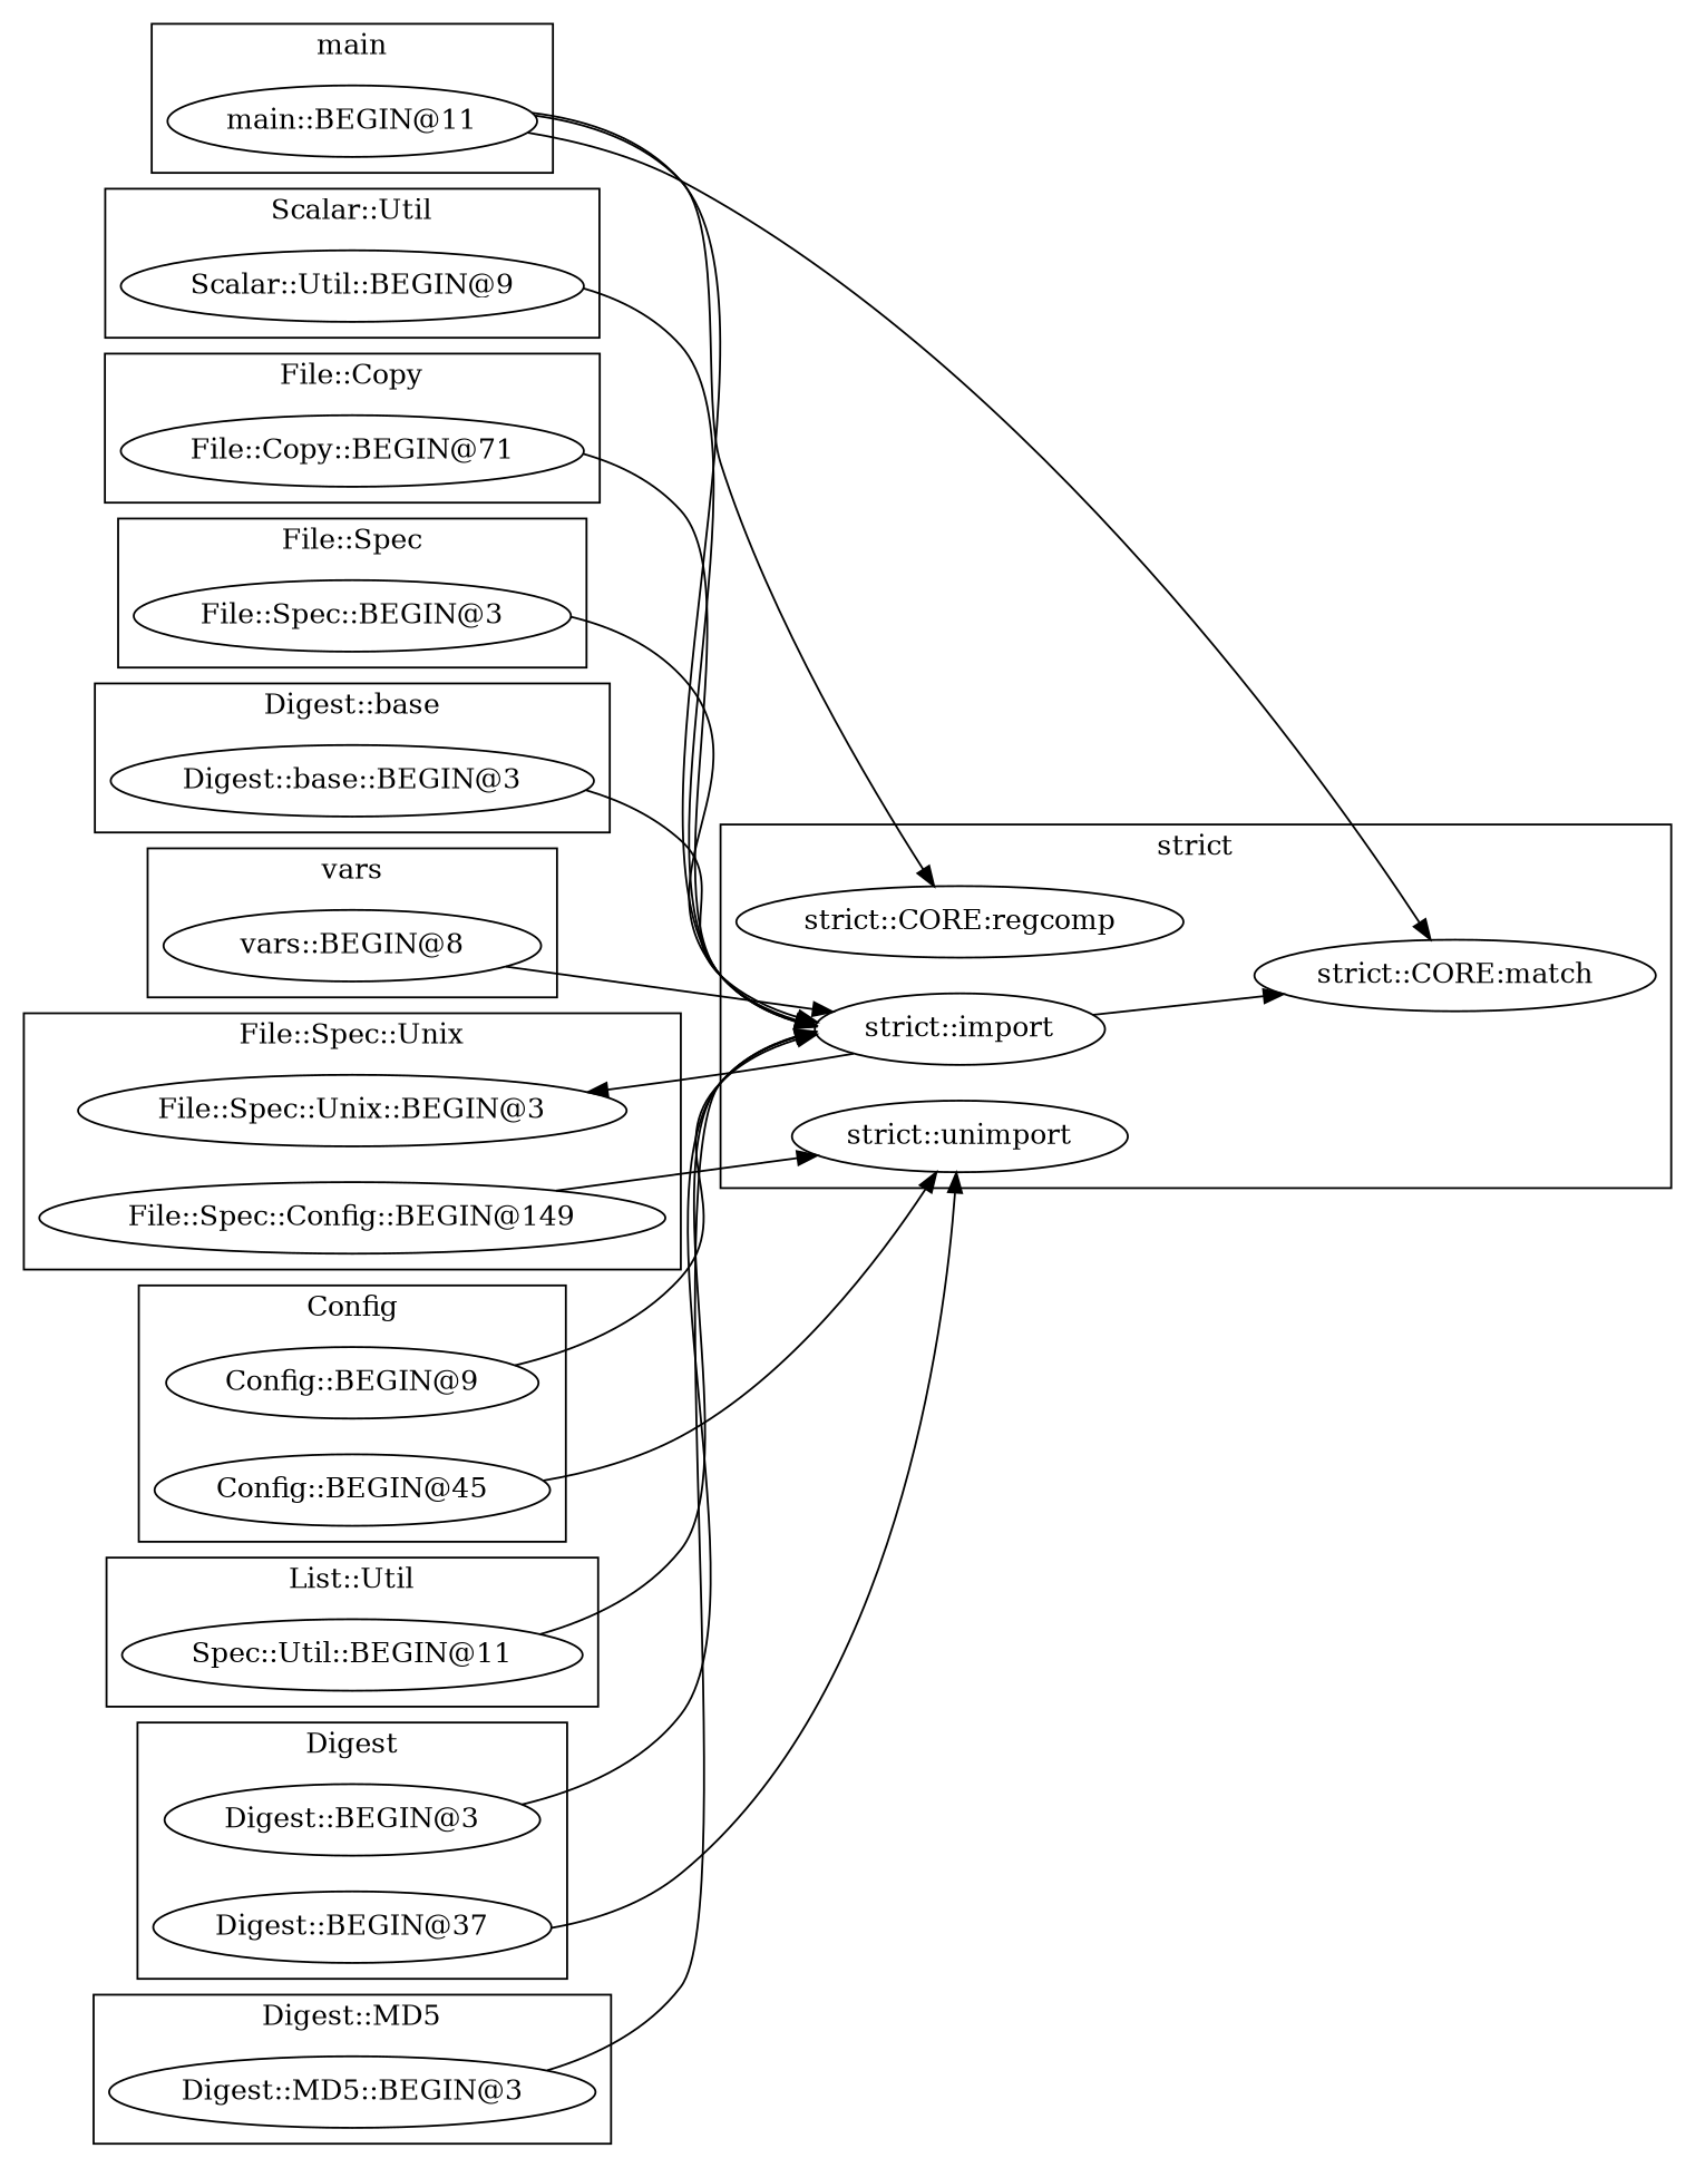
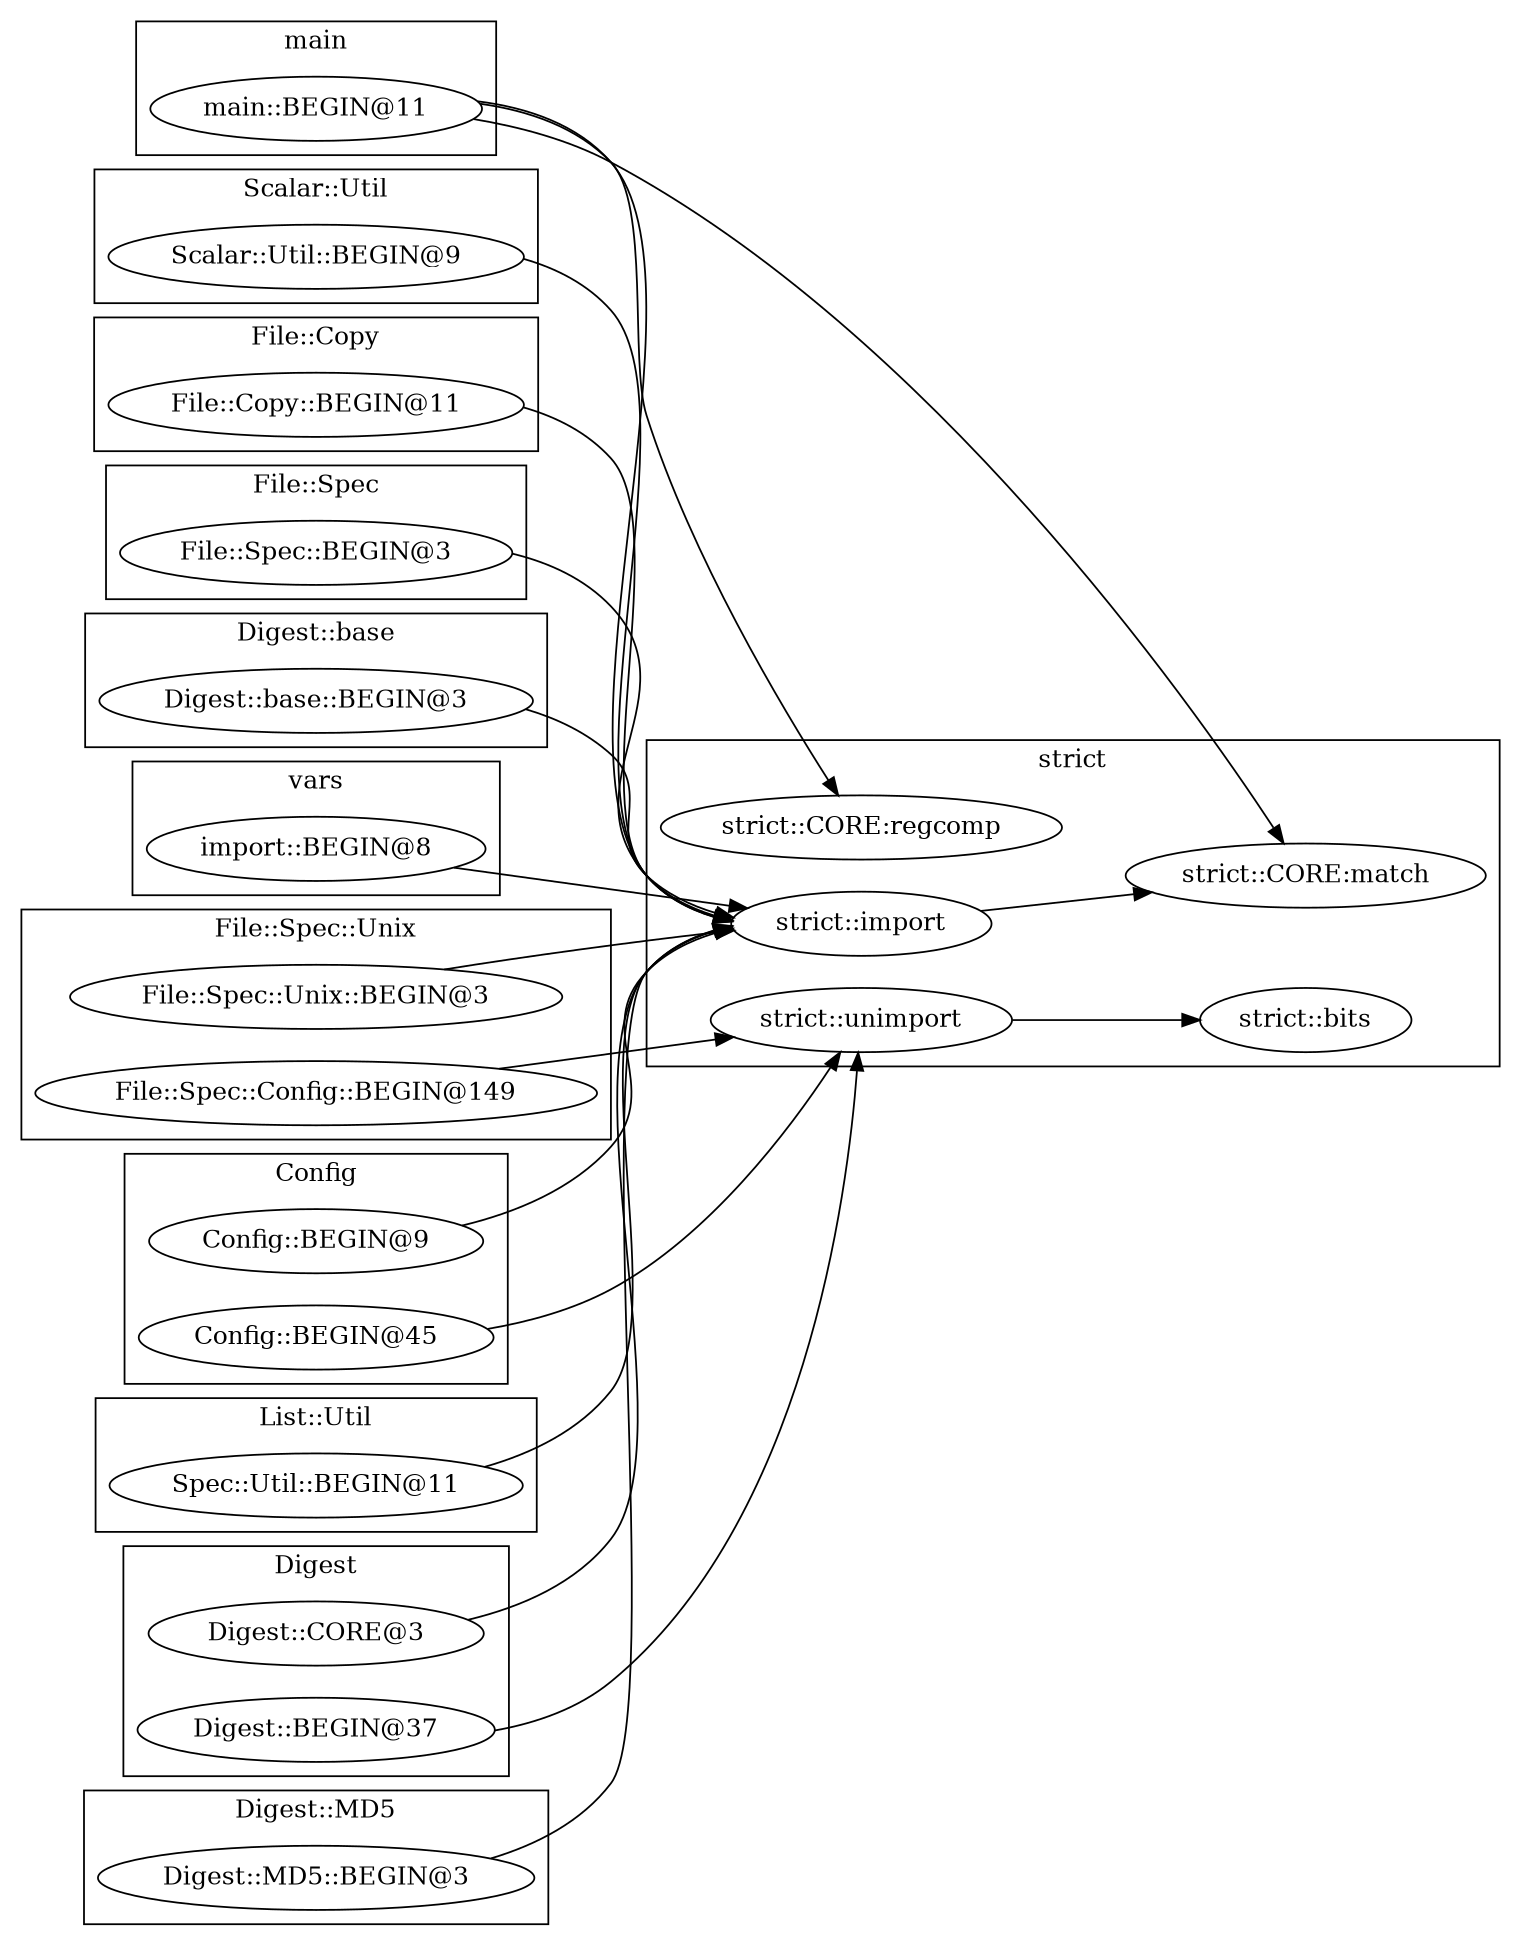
  digraph {
    rankdir=LR
    "Scalar::Util::BEGIN@9"
-   "File::Copy::BEGIN@11" [label="File::Copy::BEGIN@71"]
+   "File::Copy::BEGIN@11"
    "File::Spec::BEGIN@3"
    "Digest::base::BEGIN@3"
-   "vars::BEGIN@8"
+   "vars::BEGIN@8" [label="import::BEGIN@8"]
    "File::Spec::Unix::BEGIN@3"
    n7 [label="File::Spec::Config::BEGIN@149"]
    "Config::BEGIN@45"
    "Config::BEGIN@9"
    "main::BEGIN@11"
    n11 [label="Spec::Util::BEGIN@11"]
    "strict::import"
    "strict::CORE:regcomp"
    "strict::unimport"
+   "strict::bits"
    "strict::CORE:match"
-   "Digest::BEGIN@3"
+   "Digest::BEGIN@3" [label="Digest::CORE@3"]
    "Digest::BEGIN@37"
    "Digest::MD5::BEGIN@3"
    subgraph cluster_1 {
      label="Scalar::Util"
      "Scalar::Util::BEGIN@9"
    }
    subgraph cluster_2 {
      label="File::Copy"
      "File::Copy::BEGIN@11"
    }
    subgraph cluster_3 {
      label="File::Spec"
      "File::Spec::BEGIN@3"
    }
    subgraph cluster_4 {
      label="Digest::base"
      "Digest::base::BEGIN@3"
    }
    subgraph cluster_5 {
      label=vars
      "vars::BEGIN@8"
    }
    subgraph cluster_6 {
      label="File::Spec::Unix"
      "File::Spec::Unix::BEGIN@3"
      n7
    }
    subgraph cluster_7 {
      label=Config
      "Config::BEGIN@45"
      "Config::BEGIN@9"
    }
    subgraph cluster_8 {
      label=main
      "main::BEGIN@11"
    }
    subgraph cluster_9 {
      label="List::Util"
      n11
    }
    subgraph cluster_10 {
      label="strict"
      "strict::import"
      "strict::CORE:regcomp"
      "strict::unimport"
+     "strict::bits"
      "strict::CORE:match"
    }
    subgraph cluster_11 {
      label=Digest
      "Digest::BEGIN@3"
      "Digest::BEGIN@37"
    }
    subgraph cluster_12 {
      label="Digest::MD5"
      "Digest::MD5::BEGIN@3"
    }
    "Scalar::Util::BEGIN@9" -> "strict::import"
    "File::Copy::BEGIN@11" -> "strict::import"
    "File::Spec::BEGIN@3" -> "strict::import"
    "Digest::base::BEGIN@3" -> "strict::import"
    "vars::BEGIN@8" -> "strict::import"
-   "strict::import" -> "File::Spec::Unix::BEGIN@3"
+   "File::Spec::Unix::BEGIN@3" -> "strict::import"
    n7 -> "strict::unimport"
    "Config::BEGIN@45" -> "strict::unimport"
    "Config::BEGIN@9" -> "strict::import"
    "main::BEGIN@11" -> "strict::import"
    "main::BEGIN@11" -> "strict::CORE:regcomp"
    "main::BEGIN@11" -> "strict::CORE:match"
    n11 -> "strict::import"
    "strict::import" -> "strict::CORE:match"
+   "strict::unimport" -> "strict::bits"
    "Digest::BEGIN@3" -> "strict::import"
    "Digest::BEGIN@37" -> "strict::unimport"
    "Digest::MD5::BEGIN@3" -> "strict::import"
  }
